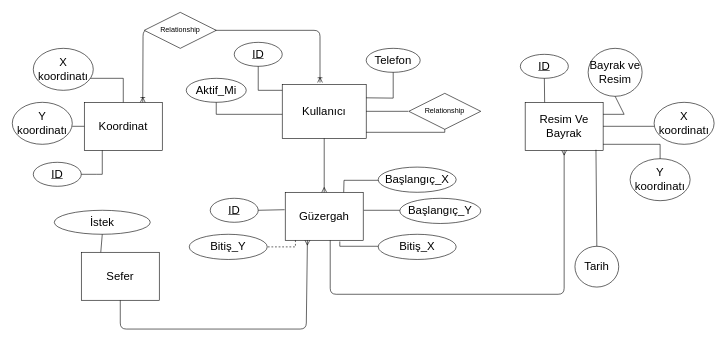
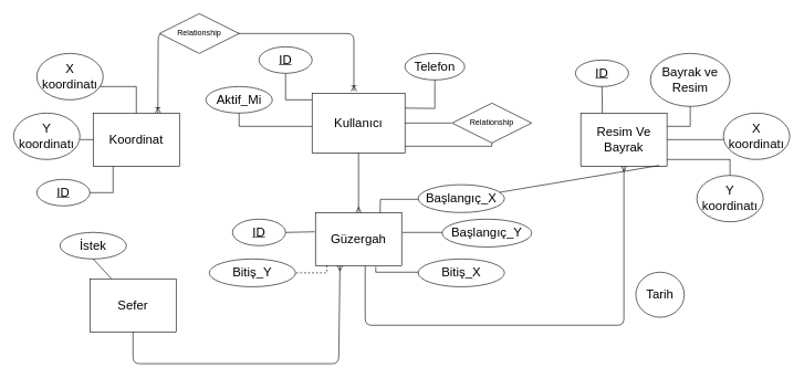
  <mxCell id="0" />
  <mxCell id="1" parent="0" />
  <mxCell id="2" value="&lt;p style=&quot;line-height: 120%; font-size: 19px;&quot;&gt;&lt;font style=&quot;font-size: 19px&quot;&gt;Kullanıcı&lt;/font&gt;&lt;/p&gt;" style="rounded=0;whiteSpace=wrap;html=1;fontSize=19;" parent="1" vertex="1"><mxGeometry x="470" y="140" width="140" height="90" as="geometry" /></mxCell>
  <mxCell id="3" value="Güzergah" style="rounded=0;whiteSpace=wrap;html=1;fontSize=19;" parent="1" vertex="1"><mxGeometry x="475" y="320" width="130" height="80" as="geometry" /></mxCell>
  <mxCell id="4" value="Koordinat" style="rounded=0;whiteSpace=wrap;html=1;fontSize=19;" parent="1" vertex="1"><mxGeometry x="140" y="170" width="130" height="80" as="geometry" /></mxCell>
  <mxCell id="5" value="Resim Ve Bayrak" style="rounded=0;whiteSpace=wrap;html=1;fontSize=19;" parent="1" vertex="1"><mxGeometry x="875" y="170" width="130" height="80" as="geometry" /></mxCell>
  <mxCell id="6" value="ID" style="ellipse;whiteSpace=wrap;html=1;align=center;fontStyle=4;fontSize=19;" parent="1" vertex="1"><mxGeometry x="390" y="70" width="80" height="40" as="geometry" /></mxCell>
  <mxCell id="7" value="" style="endArrow=none;html=1;rounded=0;fontSize=19;exitX=0.5;exitY=1;exitDx=0;exitDy=0;" parent="1" source="6" edge="1"><mxGeometry relative="1" as="geometry"><mxPoint x="310" y="150" as="sourcePoint" /><mxPoint x="470" y="150" as="targetPoint" /><Array as="points"><mxPoint x="430" y="150" /></Array></mxGeometry></mxCell>
  <mxCell id="8" value="Telefon" style="ellipse;whiteSpace=wrap;html=1;align=center;fontSize=19;" parent="1" vertex="1"><mxGeometry x="610" y="80" width="90" height="40" as="geometry" /></mxCell>
  <mxCell id="9" value="" style="endArrow=none;html=1;rounded=0;fontSize=19;exitX=0.5;exitY=1;exitDx=0;exitDy=0;entryX=1;entryY=0.25;entryDx=0;entryDy=0;" parent="1" source="8" target="2" edge="1"><mxGeometry relative="1" as="geometry"><mxPoint x="640" y="120" as="sourcePoint" /><mxPoint x="640" y="180" as="targetPoint" /><Array as="points"><mxPoint x="655" y="163" /></Array></mxGeometry></mxCell>
  <mxCell id="10" value="Aktif_Mi" style="ellipse;whiteSpace=wrap;html=1;align=center;fontSize=19;" parent="1" vertex="1"><mxGeometry x="310" y="130" width="100" height="40" as="geometry" /></mxCell>
  <mxCell id="11" value="" style="endArrow=none;html=1;rounded=0;fontSize=19;exitX=0.5;exitY=1;exitDx=0;exitDy=0;" parent="1" source="10" edge="1"><mxGeometry relative="1" as="geometry"><mxPoint x="310" y="190" as="sourcePoint" /><mxPoint x="470" y="190" as="targetPoint" /><Array as="points"><mxPoint x="360" y="190" /></Array></mxGeometry></mxCell>
- <mxCell id="12" value="İstek" style="ellipse;whiteSpace=wrap;html=1;align=center;fontSize=19;" parent="1" vertex="1"><mxGeometry x="90" y="350" width="160" height="40" as="geometry" /></mxCell>
+ <mxCell id="12" value="İstek" style="ellipse;whiteSpace=wrap;html=1;align=center;fontSize=19;" parent="1" vertex="1"><mxGeometry y="350" width="100" height="40" as="geometry" x="90" /></mxCell>
  <mxCell id="13" value="" style="fontSize=12;html=1;endArrow=ERmany;exitX=0.5;exitY=1;exitDx=0;exitDy=0;" parent="1" source="2" edge="1"><mxGeometry width="100" height="100" relative="1" as="geometry"><mxPoint x="540" y="320" as="sourcePoint" /><mxPoint x="540" y="320" as="targetPoint" /></mxGeometry></mxCell>
  <mxCell id="14" value="Başlangıç_X" style="ellipse;whiteSpace=wrap;html=1;align=center;fontSize=19;" parent="1" vertex="1"><mxGeometry x="630" y="278" width="130" height="42" as="geometry" /></mxCell>
  <mxCell id="15" value="ID" style="ellipse;whiteSpace=wrap;html=1;align=center;fontStyle=4;fontSize=19;" parent="1" vertex="1"><mxGeometry x="350" y="330" width="80" height="40" as="geometry" /></mxCell>
  <mxCell id="16" value="Başlangıç_Y" style="ellipse;whiteSpace=wrap;html=1;align=center;fontSize=19;" parent="1" vertex="1"><mxGeometry x="666" y="330" width="135" height="42" as="geometry" /></mxCell>
  <mxCell id="17" value="" style="endArrow=none;html=1;rounded=0;fontSize=19;exitX=0.75;exitY=0;exitDx=0;exitDy=0;" parent="1" source="3" edge="1"><mxGeometry relative="1" as="geometry"><mxPoint x="630" y="260" as="sourcePoint" /><mxPoint x="630" y="300" as="targetPoint" /><Array as="points"><mxPoint x="573" y="300" /></Array></mxGeometry></mxCell>
  <mxCell id="18" value="" style="endArrow=none;html=1;rounded=0;fontSize=19;" parent="1" edge="1"><mxGeometry relative="1" as="geometry"><mxPoint x="606" y="350" as="sourcePoint" /><mxPoint x="666" y="350" as="targetPoint" /></mxGeometry></mxCell>
  <mxCell id="19" value="Bitiş_X" style="ellipse;whiteSpace=wrap;html=1;align=center;fontSize=19;" parent="1" vertex="1"><mxGeometry x="630" y="390" width="130" height="42" as="geometry" /></mxCell>
  <mxCell id="20" value="Bitiş_Y" style="ellipse;whiteSpace=wrap;html=1;align=center;fontSize=19;" parent="1" vertex="1"><mxGeometry x="315" y="390" width="130" height="42" as="geometry" /></mxCell>
  <mxCell id="21" value="" style="endArrow=none;html=1;rounded=0;fontSize=19;exitX=0.7;exitY=1.025;exitDx=0;exitDy=0;exitPerimeter=0;" parent="1" source="3" edge="1"><mxGeometry relative="1" as="geometry"><mxPoint x="590" y="420" as="sourcePoint" /><mxPoint x="630" y="410" as="targetPoint" /><Array as="points"><mxPoint x="566" y="410" /></Array></mxGeometry></mxCell>
  <mxCell id="22" value="" style="endArrow=none;html=1;rounded=0;fontSize=19;exitX=0.131;exitY=1;exitDx=0;exitDy=0;exitPerimeter=0;dashed=1;" parent="1" source="3" target="20" edge="1"><mxGeometry relative="1" as="geometry"><mxPoint x="450" y="410" as="sourcePoint" /><mxPoint x="420" y="500" as="targetPoint" /><Array as="points"><mxPoint x="492" y="411" /></Array></mxGeometry></mxCell>
  <mxCell id="23" value="" style="endArrow=none;html=1;rounded=0;fontSize=19;entryX=-0.008;entryY=0.363;entryDx=0;entryDy=0;entryPerimeter=0;exitX=1;exitY=0.5;exitDx=0;exitDy=0;" parent="1" source="15" target="3" edge="1"><mxGeometry relative="1" as="geometry"><mxPoint x="430" y="350" as="sourcePoint" /><mxPoint x="470" y="350" as="targetPoint" /></mxGeometry></mxCell>
  <mxCell id="24" value="X koordinatı" style="ellipse;whiteSpace=wrap;html=1;align=center;fontSize=19;" parent="1" vertex="1"><mxGeometry x="55" y="80" width="100" height="70" as="geometry" /></mxCell>
  <mxCell id="25" value="Y koordinatı" style="ellipse;whiteSpace=wrap;html=1;align=center;fontSize=19;" parent="1" vertex="1"><mxGeometry x="20" y="170" width="100" height="70" as="geometry" /></mxCell>
  <mxCell id="26" value="ID" style="ellipse;whiteSpace=wrap;html=1;align=center;fontStyle=4;fontSize=19;" parent="1" vertex="1"><mxGeometry x="55" y="270" width="80" height="40" as="geometry" /></mxCell>
  <mxCell id="27" value="" style="endArrow=none;html=1;rounded=0;fontSize=19;entryX=0.5;entryY=0;entryDx=0;entryDy=0;" parent="1" target="4" edge="1"><mxGeometry relative="1" as="geometry"><mxPoint x="150" y="130" as="sourcePoint" /><mxPoint x="310" y="130" as="targetPoint" /><Array as="points"><mxPoint x="205" y="130" /></Array></mxGeometry></mxCell>
  <mxCell id="28" value="" style="endArrow=none;html=1;rounded=0;fontSize=19;entryX=0;entryY=0.5;entryDx=0;entryDy=0;" parent="1" target="4" edge="1"><mxGeometry relative="1" as="geometry"><mxPoint x="120" y="210" as="sourcePoint" /><mxPoint x="280" y="210" as="targetPoint" /></mxGeometry></mxCell>
  <mxCell id="29" value="" style="endArrow=none;html=1;rounded=0;fontSize=19;exitX=1;exitY=0.5;exitDx=0;exitDy=0;" parent="1" source="26" edge="1"><mxGeometry relative="1" as="geometry"><mxPoint x="10" y="250" as="sourcePoint" /><mxPoint x="170" y="250" as="targetPoint" /><Array as="points"><mxPoint x="160" y="290" /><mxPoint x="170" y="290" /></Array></mxGeometry></mxCell>
  <mxCell id="30" value="" style="fontSize=12;html=1;endArrow=ERmany;exitX=0.5;exitY=1;exitDx=0;exitDy=0;entryX=0.5;entryY=1;entryDx=0;entryDy=0;" parent="1" target="5" edge="1"><mxGeometry width="100" height="100" relative="1" as="geometry"><mxPoint x="550" y="400" as="sourcePoint" /><mxPoint x="245" y="250" as="targetPoint" /><Array as="points"><mxPoint x="550" y="490" /><mxPoint x="940" y="490" /></Array></mxGeometry></mxCell>
  <mxCell id="31" value="ID" style="ellipse;whiteSpace=wrap;html=1;align=center;fontStyle=4;fontSize=19;" parent="1" vertex="1"><mxGeometry x="867" y="90" width="80" height="40" as="geometry" /></mxCell>
  <mxCell id="32" value="" style="endArrow=none;html=1;rounded=0;fontSize=19;entryX=0.25;entryY=0;entryDx=0;entryDy=0;" parent="1" source="31" target="5" edge="1"><mxGeometry relative="1" as="geometry"><mxPoint x="910" y="130" as="sourcePoint" /><mxPoint x="1070" y="130" as="targetPoint" /></mxGeometry></mxCell>
- <mxCell id="33" value="Bayrak ve Resim" style="ellipse;whiteSpace=wrap;html=1;align=center;fontSize=19;" parent="1" vertex="1"><mxGeometry x="980" y="80" width="90" height="80" as="geometry" /></mxCell>
+ <mxCell id="33" value="Bayrak ve Resim" style="ellipse;whiteSpace=wrap;html=1;align=center;fontSize=19;" parent="1" vertex="1"><mxGeometry x="980" y="80" width="120" height="80" as="geometry" /></mxCell>
  <mxCell id="34" value="" style="endArrow=none;html=1;rounded=0;fontSize=19;entryX=0.5;entryY=1;entryDx=0;entryDy=0;exitX=1;exitY=0.25;exitDx=0;exitDy=0;" parent="1" source="5" target="33" edge="1"><mxGeometry relative="1" as="geometry"><mxPoint x="1010" y="180" as="sourcePoint" /><mxPoint x="1160" y="180" as="targetPoint" /><Array as="points"><mxPoint x="1040" y="190" /></Array></mxGeometry></mxCell>
  <mxCell id="35" value="X koordinatı" style="ellipse;whiteSpace=wrap;html=1;align=center;fontSize=19;" parent="1" vertex="1"><mxGeometry x="1090" y="170" width="100" height="70" as="geometry" /></mxCell>
  <mxCell id="36" value="Y koordinatı" style="ellipse;whiteSpace=wrap;html=1;align=center;fontSize=19;" parent="1" vertex="1"><mxGeometry x="1050" y="264" width="100" height="70" as="geometry" /></mxCell>
  <mxCell id="37" value="Tarih" style="ellipse;whiteSpace=wrap;html=1;align=center;fontSize=19;" parent="1" vertex="1"><mxGeometry x="958" y="410" width="73" height="68" as="geometry" /></mxCell>
  <mxCell id="38" value="" style="endArrow=none;html=1;rounded=0;fontSize=19;exitX=1;exitY=0.5;exitDx=0;exitDy=0;" parent="1" source="5" edge="1"><mxGeometry relative="1" as="geometry"><mxPoint x="1010" y="210" as="sourcePoint" /><mxPoint x="1090" y="210" as="targetPoint" /></mxGeometry></mxCell>
  <mxCell id="39" value="" style="endArrow=none;html=1;rounded=0;fontSize=19;exitX=1.015;exitY=0.863;exitDx=0;exitDy=0;entryX=0.5;entryY=0;entryDx=0;entryDy=0;exitPerimeter=0;" parent="1" target="36" edge="1"><mxGeometry relative="1" as="geometry"><mxPoint x="1005" y="240" as="sourcePoint" /><mxPoint x="1118.05" y="264.96" as="targetPoint" /><Array as="points"><mxPoint x="1100" y="240" /></Array></mxGeometry></mxCell>
- <mxCell id="40" value="" style="endArrow=none;html=1;rounded=0;fontSize=19;exitX=0.908;exitY=0.988;exitDx=0;exitDy=0;exitPerimeter=0;entryX=0.5;entryY=0;entryDx=0;entryDy=0;" parent="1" source="5" target="37" edge="1"><mxGeometry relative="1" as="geometry"><mxPoint x="1030" y="410" as="sourcePoint" /><mxPoint x="1030" y="500" as="targetPoint" /></mxGeometry></mxCell>
+ <mxCell id="40" value="" style="endArrow=none;html=1;rounded=0;fontSize=19;exitX=0.908;exitY=0.988;exitDx=0;exitDy=0;exitPerimeter=0;" parent="1" source="5" target="14" edge="1"><mxGeometry relative="1" as="geometry"><mxPoint x="1030" y="410" as="sourcePoint" /><mxPoint x="1030" y="500" as="targetPoint" /></mxGeometry></mxCell>
  <mxCell id="41" value="" style="fontSize=12;html=1;endArrow=ERoneToMany;startArrow=ERoneToMany;exitX=0.75;exitY=0;exitDx=0;exitDy=0;entryX=0.45;entryY=-0.033;entryDx=0;entryDy=0;entryPerimeter=0;" edge="1" parent="1" source="4" target="2"><mxGeometry width="100" height="100" relative="1" as="geometry"><mxPoint x="230" y="165" as="sourcePoint" /><mxPoint x="560" y="50" as="targetPoint" /><Array as="points"><mxPoint x="238" y="50" /><mxPoint x="250" y="50" /><mxPoint x="533" y="50" /></Array></mxGeometry></mxCell>
  <mxCell id="42" value="Sefer" style="rounded=0;whiteSpace=wrap;html=1;fontSize=19;" vertex="1" parent="1"><mxGeometry x="135" y="420" width="130" height="80" as="geometry" /></mxCell>
  <mxCell id="43" value="Relationship" style="shape=rhombus;perimeter=rhombusPerimeter;whiteSpace=wrap;html=1;align=center;" vertex="1" parent="1"><mxGeometry x="681" y="155" width="120" height="60" as="geometry" /></mxCell>
  <mxCell id="44" value="" style="endArrow=none;html=1;rounded=0;" edge="1" parent="1" source="2"><mxGeometry relative="1" as="geometry"><mxPoint x="610" y="185" as="sourcePoint" /><mxPoint x="680" y="185" as="targetPoint" /></mxGeometry></mxCell>
  <mxCell id="45" value="" style="endArrow=none;html=1;rounded=0;entryX=0.5;entryY=1;entryDx=0;entryDy=0;" edge="1" parent="1" target="43"><mxGeometry relative="1" as="geometry"><mxPoint x="610" y="220" as="sourcePoint" /><mxPoint x="770" y="220" as="targetPoint" /><Array as="points"><mxPoint x="741" y="220" /></Array></mxGeometry></mxCell>
  <mxCell id="46" value="" style="fontSize=12;html=1;endArrow=ERmany;entryX=0.569;entryY=1.025;entryDx=0;entryDy=0;entryPerimeter=0;exitX=0.5;exitY=1;exitDx=0;exitDy=0;" edge="1" parent="1" source="42"><mxGeometry width="100" height="100" relative="1" as="geometry"><mxPoint x="200" y="550" as="sourcePoint" /><mxPoint x="512.01" y="400" as="targetPoint" /><Array as="points"><mxPoint x="200" y="548" /><mxPoint x="510.04" y="548" /></Array></mxGeometry></mxCell>
  <mxCell id="47" value="Relationship" style="shape=rhombus;perimeter=rhombusPerimeter;whiteSpace=wrap;html=1;align=center;" vertex="1" parent="1"><mxGeometry x="240" y="20" width="120" height="60" as="geometry" /></mxCell>
  <mxCell id="48" value="" style="endArrow=none;html=1;rounded=0;fontSize=19;entryX=0.25;entryY=0;entryDx=0;entryDy=0;exitX=0.5;exitY=1;exitDx=0;exitDy=0;" edge="1" parent="1" source="12" target="42"><mxGeometry relative="1" as="geometry"><mxPoint x="260" y="380" as="sourcePoint" /><mxPoint x="232.5" y="420" as="targetPoint" /><Array as="points" /></mxGeometry></mxCell>
